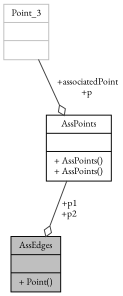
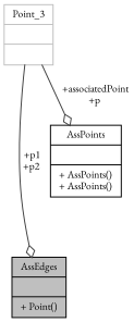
  digraph {
    fontname="EB Garamond"
    node [color=black fontname="EB Garamond" fontsize=10 shape=record]
    edge [arrowhead=odiamond color=grey25 fontname="EB Garamond" fontsize=10 labelfontname=Helvetica labelfontsize=10 style=solid]
    n1 [fillcolor=grey75 fontcolor=black height=0.2 label="{AssEdges\n||+ Point()\l}" style=filled width=0.4]
    n2 [height=0.2 label="{AssPoints\n||+ AssPoints()\l+ AssPoints()\l}" width=0.4]
    n3 [color=grey75 height=0.2 label="{Point_3\n||}" width=0.4]
-   n2 -> n1 [label=" +p1\n+p2"]
+   n3 -> n1 [label=" +p1\n+p2"]
    n3 -> n2 [label=" +associatedPoint\n+p"]
  }
